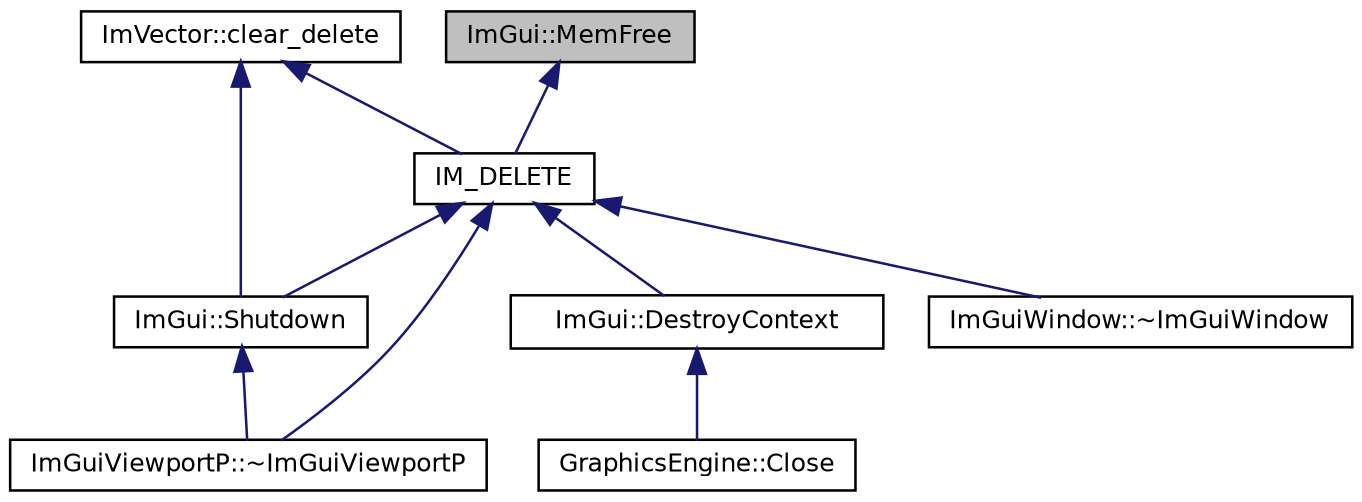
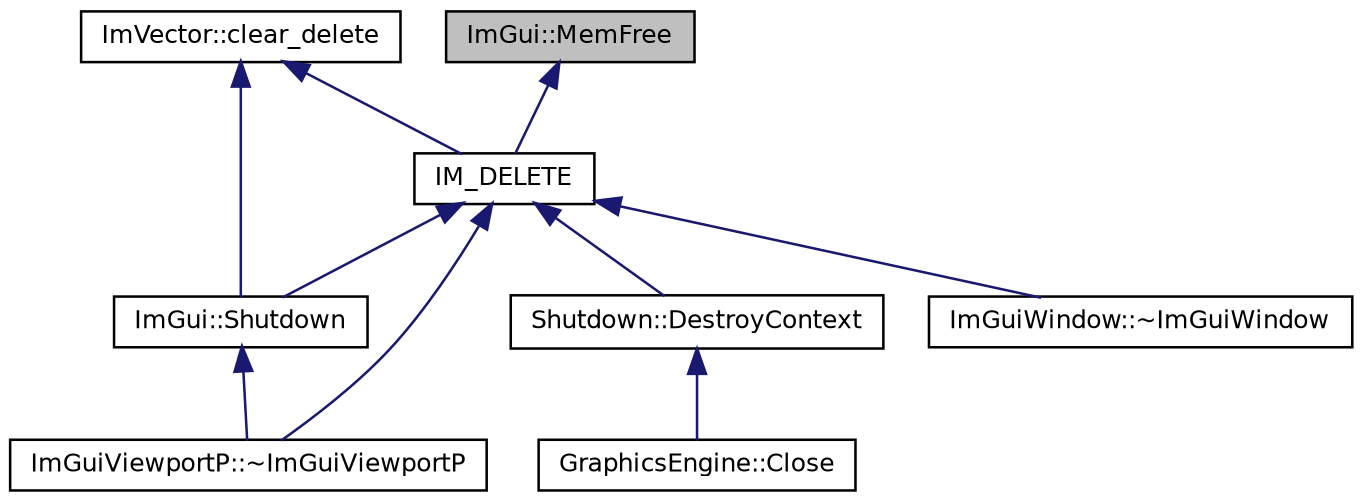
  digraph {
    rankdir=TB
    node [color=black fillcolor=white fontname=Helvetica fontsize=10 shape=record style=filled]
    edge [color=midnightblue dir=back fontname=Helvetica fontsize=10 labelfontname=Helvetica labelfontsize=10 style=solid]
    n1 [fillcolor=grey75 fontcolor=black height=0.2 label="ImGui::MemFree" width=0.4]
    n2 [height=0.2 label=IM_DELETE width=0.4]
    n3 [height=0.2 label="ImGui::Shutdown" width=0.4]
-   n4 [height=0.2 label="ImGui::DestroyContext" width=0.4]
+   n4 [height=0.2 label="Shutdown::DestroyContext" width=0.4]
    n5 [height=0.2 label="ImGuiViewportP::~ImGuiViewportP" width=0.4]
    n6 [height=0.2 label="ImGuiWindow::~ImGuiWindow" width=0.4]
    n7 [height=0.2 label="ImVector::clear_delete" width=0.4]
    n8 [height=0.2 label="GraphicsEngine::Close" width=0.4]
    n1 -> n2
    n2 -> n3
    n2 -> n4
    n2 -> n5
    n2 -> n6
    n3 -> n5
    n4 -> n8
    n7 -> n2
    n7 -> n3
  }
